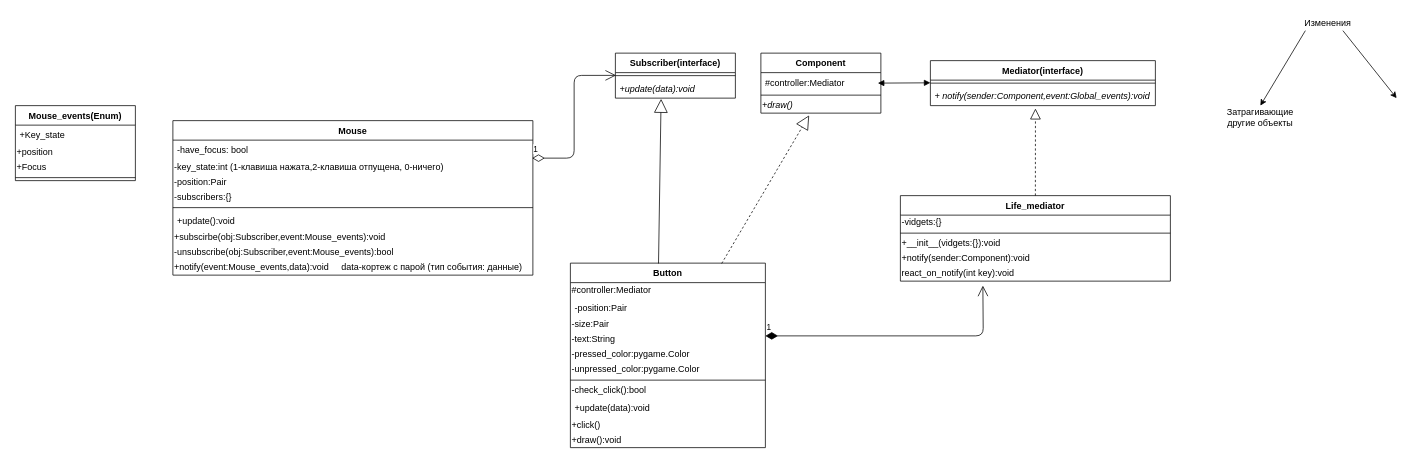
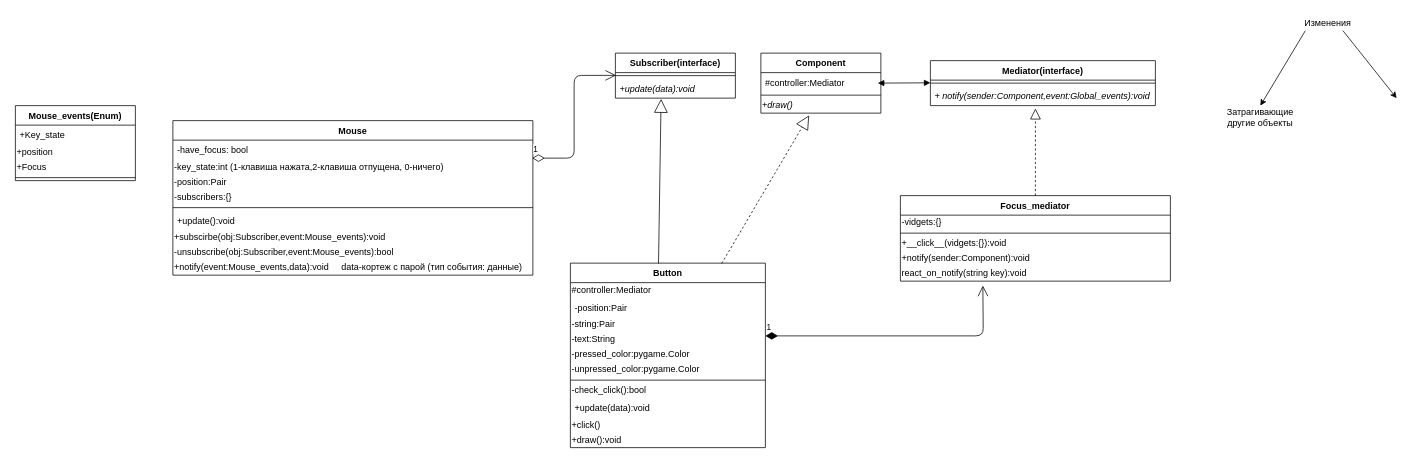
  <mxCell id="0" />
  <mxCell id="1" parent="0" />
  <mxCell id="2" value="Mouse" style="swimlane;fontStyle=1;align=center;verticalAlign=top;childLayout=stackLayout;horizontal=1;startSize=26;horizontalStack=0;resizeParent=1;resizeParentMax=0;resizeLast=0;collapsible=1;marginBottom=0;" vertex="1" parent="1"><mxGeometry x="230" y="160" width="480" height="206" as="geometry" /></mxCell>
  <mxCell id="3" value="-have_focus: bool&#10;" style="text;strokeColor=none;fillColor=none;align=left;verticalAlign=top;spacingLeft=4;spacingRight=4;overflow=hidden;rotatable=0;points=[[0,0.5],[1,0.5]];portConstraint=eastwest;" vertex="1" parent="2"><mxGeometry y="26" width="480" height="26" as="geometry" /></mxCell>
  <mxCell id="4" value="-key_state:int (1-клавиша нажата,2-клавиша отпущена, 0-ничего)" style="text;html=1;strokeColor=none;fillColor=none;align=left;verticalAlign=middle;whiteSpace=wrap;rounded=0;" vertex="1" parent="2"><mxGeometry y="52" width="480" height="20" as="geometry" /></mxCell>
  <mxCell id="5" value="-position:Pair" style="text;html=1;strokeColor=none;fillColor=none;align=left;verticalAlign=middle;whiteSpace=wrap;rounded=0;" vertex="1" parent="2"><mxGeometry y="72" width="480" height="20" as="geometry" /></mxCell>
  <mxCell id="6" value="-subscribers:{}" style="text;html=1;strokeColor=none;fillColor=none;align=left;verticalAlign=middle;whiteSpace=wrap;rounded=0;" vertex="1" parent="2"><mxGeometry y="92" width="480" height="20" as="geometry" /></mxCell>
  <mxCell id="7" value="" style="line;strokeWidth=1;fillColor=none;align=left;verticalAlign=middle;spacingTop=-1;spacingLeft=3;spacingRight=3;rotatable=0;labelPosition=right;points=[];portConstraint=eastwest;" vertex="1" parent="2"><mxGeometry y="112" width="480" height="8" as="geometry" /></mxCell>
  <mxCell id="8" value="+update():void" style="text;strokeColor=none;fillColor=none;align=left;verticalAlign=top;spacingLeft=4;spacingRight=4;overflow=hidden;rotatable=0;points=[[0,0.5],[1,0.5]];portConstraint=eastwest;" vertex="1" parent="2"><mxGeometry y="120" width="480" height="26" as="geometry" /></mxCell>
  <mxCell id="9" value="+subscirbe(obj:Subscriber,event:Mouse_events):void" style="text;html=1;strokeColor=none;fillColor=none;align=left;verticalAlign=middle;whiteSpace=wrap;rounded=0;" vertex="1" parent="2"><mxGeometry y="146" width="480" height="20" as="geometry" /></mxCell>
  <mxCell id="10" value="-unsubscribe(obj:Subscriber,event:Mouse_events):bool" style="text;html=1;strokeColor=none;fillColor=none;align=left;verticalAlign=middle;whiteSpace=wrap;rounded=0;" vertex="1" parent="2"><mxGeometry y="166" width="480" height="20" as="geometry" /></mxCell>
  <mxCell id="11" value="+notify(event:Mouse_events,data):void&amp;nbsp; &amp;nbsp; &amp;nbsp;data-кортеж с парой (тип события: данные)" style="text;html=1;strokeColor=none;fillColor=none;align=left;verticalAlign=middle;whiteSpace=wrap;rounded=0;" vertex="1" parent="2"><mxGeometry y="186" width="480" height="20" as="geometry" /></mxCell>
  <mxCell id="12" value="Mouse_events(Enum)" style="swimlane;fontStyle=1;align=center;verticalAlign=top;childLayout=stackLayout;horizontal=1;startSize=26;horizontalStack=0;resizeParent=1;resizeParentMax=0;resizeLast=0;collapsible=1;marginBottom=0;" vertex="1" parent="1"><mxGeometry x="20" y="140" width="160" height="100" as="geometry" /></mxCell>
  <mxCell id="13" value="+Key_state" style="text;strokeColor=none;fillColor=none;align=left;verticalAlign=top;spacingLeft=4;spacingRight=4;overflow=hidden;rotatable=0;points=[[0,0.5],[1,0.5]];portConstraint=eastwest;" vertex="1" parent="12"><mxGeometry y="26" width="160" height="26" as="geometry" /></mxCell>
  <mxCell id="14" value="+position" style="text;html=1;strokeColor=none;fillColor=none;align=left;verticalAlign=middle;whiteSpace=wrap;rounded=0;" vertex="1" parent="12"><mxGeometry y="52" width="160" height="20" as="geometry" /></mxCell>
  <mxCell id="15" value="+Focus" style="text;html=1;strokeColor=none;fillColor=none;align=left;verticalAlign=middle;whiteSpace=wrap;rounded=0;" vertex="1" parent="12"><mxGeometry y="72" width="160" height="20" as="geometry" /></mxCell>
  <mxCell id="16" value="" style="line;strokeWidth=1;fillColor=none;align=left;verticalAlign=middle;spacingTop=-1;spacingLeft=3;spacingRight=3;rotatable=0;labelPosition=right;points=[];portConstraint=eastwest;" vertex="1" parent="12"><mxGeometry y="92" width="160" height="8" as="geometry" /></mxCell>
  <mxCell id="17" value="Subscriber(interface)" style="swimlane;fontStyle=1;align=center;verticalAlign=top;childLayout=stackLayout;horizontal=1;startSize=26;horizontalStack=0;resizeParent=1;resizeParentMax=0;resizeLast=0;collapsible=1;marginBottom=0;" vertex="1" parent="1"><mxGeometry x="820" y="70" width="160" height="60" as="geometry" /></mxCell>
  <mxCell id="18" value="" style="line;strokeWidth=1;fillColor=none;align=left;verticalAlign=middle;spacingTop=-1;spacingLeft=3;spacingRight=3;rotatable=0;labelPosition=right;points=[];portConstraint=eastwest;" vertex="1" parent="17"><mxGeometry y="26" width="160" height="8" as="geometry" /></mxCell>
  <mxCell id="19" value="+update(data):void" style="text;strokeColor=none;fillColor=none;align=left;verticalAlign=top;spacingLeft=4;spacingRight=4;overflow=hidden;rotatable=0;points=[[0,0.5],[1,0.5]];portConstraint=eastwest;fontStyle=2" vertex="1" parent="17"><mxGeometry y="34" width="160" height="26" as="geometry" /></mxCell>
  <mxCell id="20" value="Button&#10;" style="swimlane;fontStyle=1;align=center;verticalAlign=top;childLayout=stackLayout;horizontal=1;startSize=26;horizontalStack=0;resizeParent=1;resizeParentMax=0;resizeLast=0;collapsible=1;marginBottom=0;" vertex="1" parent="1"><mxGeometry y="350" width="260" height="246" as="geometry" x="760" /></mxCell>
  <mxCell id="21" value="#controller:Mediator" style="text;html=1;strokeColor=none;fillColor=none;align=left;verticalAlign=middle;whiteSpace=wrap;rounded=0;" vertex="1" parent="20"><mxGeometry y="26" width="260" height="20" as="geometry" /></mxCell>
  <mxCell id="22" value="-position:Pair&#10;" style="text;strokeColor=none;fillColor=none;align=left;verticalAlign=top;spacingLeft=4;spacingRight=4;overflow=hidden;rotatable=0;points=[[0,0.5],[1,0.5]];portConstraint=eastwest;" vertex="1" parent="20"><mxGeometry y="46" width="260" height="26" as="geometry" /></mxCell>
- <mxCell id="23" value="-size:Pair" style="text;html=1;strokeColor=none;fillColor=none;align=left;verticalAlign=middle;whiteSpace=wrap;rounded=0;" vertex="1" parent="20"><mxGeometry y="72" width="260" height="20" as="geometry" /></mxCell>
+ <mxCell id="23" value="-string:Pair" style="text;html=1;strokeColor=none;fillColor=none;align=left;verticalAlign=middle;whiteSpace=wrap;rounded=0;" vertex="1" parent="20"><mxGeometry y="72" width="260" height="20" as="geometry" /></mxCell>
  <mxCell id="24" value="-text:String" style="text;html=1;strokeColor=none;fillColor=none;align=left;verticalAlign=middle;whiteSpace=wrap;rounded=0;" vertex="1" parent="20"><mxGeometry y="92" width="260" height="20" as="geometry" /></mxCell>
  <mxCell id="25" value="-pressed_color:pygame.Color" style="text;html=1;strokeColor=none;fillColor=none;align=left;verticalAlign=middle;whiteSpace=wrap;rounded=0;" vertex="1" parent="20"><mxGeometry y="112" width="260" height="20" as="geometry" /></mxCell>
  <mxCell id="26" value="-unpressed_color:pygame.Color" style="text;html=1;strokeColor=none;fillColor=none;align=left;verticalAlign=middle;whiteSpace=wrap;rounded=0;" vertex="1" parent="20"><mxGeometry y="132" width="260" height="20" as="geometry" /></mxCell>
  <mxCell id="27" value="" style="line;strokeWidth=1;fillColor=none;align=left;verticalAlign=middle;spacingTop=-1;spacingLeft=3;spacingRight=3;rotatable=0;labelPosition=right;points=[];portConstraint=eastwest;" vertex="1" parent="20"><mxGeometry y="152" width="260" height="8" as="geometry" /></mxCell>
  <mxCell id="28" value="-check_click():bool" style="text;html=1;strokeColor=none;fillColor=none;align=left;verticalAlign=middle;whiteSpace=wrap;rounded=0;" vertex="1" parent="20"><mxGeometry y="160" width="260" height="20" as="geometry" /></mxCell>
  <mxCell id="29" value="+update(data):void" style="text;strokeColor=none;fillColor=none;align=left;verticalAlign=top;spacingLeft=4;spacingRight=4;overflow=hidden;rotatable=0;points=[[0,0.5],[1,0.5]];portConstraint=eastwest;" vertex="1" parent="20"><mxGeometry y="180" width="260" height="26" as="geometry" /></mxCell>
  <mxCell id="30" value="+click()" style="text;html=1;strokeColor=none;fillColor=none;align=left;verticalAlign=middle;whiteSpace=wrap;rounded=0;" vertex="1" parent="20"><mxGeometry y="206" width="260" height="20" as="geometry" /></mxCell>
  <mxCell id="31" value="+draw():void" style="text;html=1;strokeColor=none;fillColor=none;align=left;verticalAlign=middle;whiteSpace=wrap;rounded=0;" vertex="1" parent="20"><mxGeometry y="226" width="260" height="20" as="geometry" /></mxCell>
  <mxCell id="32" value="1" style="endArrow=open;html=1;endSize=12;startArrow=diamondThin;startSize=14;startFill=0;edgeStyle=orthogonalEdgeStyle;align=left;verticalAlign=bottom;exitX=0.998;exitY=0.923;exitDx=0;exitDy=0;exitPerimeter=0;entryX=0.005;entryY=0.458;entryDx=0;entryDy=0;entryPerimeter=0;" edge="1" parent="1" source="3" target="18"><mxGeometry x="-1" y="3" relative="1" as="geometry"><mxPoint x="715" y="210" as="sourcePoint" /><mxPoint x="875" y="210" as="targetPoint" /></mxGeometry></mxCell>
  <mxCell id="33" value="" style="endArrow=block;endSize=16;endFill=0;html=1;entryX=0.381;entryY=1.038;entryDx=0;entryDy=0;entryPerimeter=0;exitX=0.452;exitY=0.002;exitDx=0;exitDy=0;exitPerimeter=0;" edge="1" parent="1" source="20" target="19"><mxGeometry width="160" relative="1" as="geometry"><mxPoint x="790" y="330" as="sourcePoint" /><mxPoint x="950" y="330" as="targetPoint" /></mxGeometry></mxCell>
  <mxCell id="34" value="Mediator(interface)" style="swimlane;fontStyle=1;align=center;verticalAlign=top;childLayout=stackLayout;horizontal=1;startSize=26;horizontalStack=0;resizeParent=1;resizeParentMax=0;resizeLast=0;collapsible=1;marginBottom=0;" vertex="1" parent="1"><mxGeometry x="1240" y="80" width="300" height="60" as="geometry" /></mxCell>
  <mxCell id="35" value="" style="line;strokeWidth=1;fillColor=none;align=left;verticalAlign=middle;spacingTop=-1;spacingLeft=3;spacingRight=3;rotatable=0;labelPosition=right;points=[];portConstraint=eastwest;" vertex="1" parent="34"><mxGeometry y="26" width="300" height="8" as="geometry" /></mxCell>
  <mxCell id="36" value="+ notify(sender:Component,event:Global_events):void" style="text;strokeColor=none;fillColor=none;align=left;verticalAlign=top;spacingLeft=4;spacingRight=4;overflow=hidden;rotatable=0;points=[[0,0.5],[1,0.5]];portConstraint=eastwest;fontStyle=2" vertex="1" parent="34"><mxGeometry y="34" width="300" height="26" as="geometry" /></mxCell>
  <mxCell id="37" value="Component" style="swimlane;fontStyle=1;align=center;verticalAlign=top;childLayout=stackLayout;horizontal=1;startSize=26;horizontalStack=0;resizeParent=1;resizeParentMax=0;resizeLast=0;collapsible=1;marginBottom=0;" vertex="1" parent="1"><mxGeometry x="1014" y="70" width="160" height="80" as="geometry" /></mxCell>
  <mxCell id="38" value="#controller:Mediator" style="text;strokeColor=none;fillColor=none;align=left;verticalAlign=top;spacingLeft=4;spacingRight=4;overflow=hidden;rotatable=0;points=[[0,0.5],[1,0.5]];portConstraint=eastwest;" vertex="1" parent="37"><mxGeometry y="26" width="160" height="26" as="geometry" /></mxCell>
  <mxCell id="39" value="" style="line;strokeWidth=1;fillColor=none;align=left;verticalAlign=middle;spacingTop=-1;spacingLeft=3;spacingRight=3;rotatable=0;labelPosition=right;points=[];portConstraint=eastwest;" vertex="1" parent="37"><mxGeometry y="52" width="160" height="8" as="geometry" /></mxCell>
  <mxCell id="40" value="&lt;i&gt;+draw()&lt;/i&gt;" style="text;html=1;strokeColor=none;fillColor=none;align=left;verticalAlign=middle;whiteSpace=wrap;rounded=0;" vertex="1" parent="37"><mxGeometry y="60" width="160" height="20" as="geometry" /></mxCell>
  <mxCell id="41" value="" style="endArrow=block;endSize=16;endFill=0;html=1;exitX=0.776;exitY=0.002;exitDx=0;exitDy=0;exitPerimeter=0;entryX=0.402;entryY=1.15;entryDx=0;entryDy=0;entryPerimeter=0;dashed=1;" edge="1" parent="1" source="20" target="40"><mxGeometry width="160" relative="1" as="geometry"><mxPoint x="980" y="290" as="sourcePoint" /><mxPoint x="1080" y="170" as="targetPoint" /></mxGeometry></mxCell>
- <mxCell id="42" value="Life_mediator" style="swimlane;fontStyle=1;align=center;verticalAlign=top;childLayout=stackLayout;horizontal=1;startSize=26;horizontalStack=0;resizeParent=1;resizeParentMax=0;resizeLast=0;collapsible=1;marginBottom=0;" vertex="1" parent="1"><mxGeometry x="1200" y="260" width="360" height="114" as="geometry" /></mxCell>
+ <mxCell id="42" value="Focus_mediator" style="swimlane;fontStyle=1;align=center;verticalAlign=top;childLayout=stackLayout;horizontal=1;startSize=26;horizontalStack=0;resizeParent=1;resizeParentMax=0;resizeLast=0;collapsible=1;marginBottom=0;" vertex="1" parent="1"><mxGeometry x="1200" y="260" width="360" height="114" as="geometry" /></mxCell>
  <mxCell id="43" value="-vidgets:{}" style="text;html=1;strokeColor=none;fillColor=none;align=left;verticalAlign=middle;whiteSpace=wrap;rounded=0;" vertex="1" parent="42"><mxGeometry y="26" width="360" height="20" as="geometry" /></mxCell>
  <mxCell id="44" value="" style="line;strokeWidth=1;fillColor=none;align=left;verticalAlign=middle;spacingTop=-1;spacingLeft=3;spacingRight=3;rotatable=0;labelPosition=right;points=[];portConstraint=eastwest;" vertex="1" parent="42"><mxGeometry y="46" width="360" height="8" as="geometry" /></mxCell>
- <mxCell id="45" value="+__init__(vidgets:{}):void" style="text;html=1;strokeColor=none;fillColor=none;align=left;verticalAlign=middle;whiteSpace=wrap;rounded=0;" vertex="1" parent="42"><mxGeometry y="54" width="360" height="20" as="geometry" /></mxCell>
+ <mxCell id="45" value="+__click__(vidgets:{}):void" style="text;html=1;strokeColor=none;fillColor=none;align=left;verticalAlign=middle;whiteSpace=wrap;rounded=0;" vertex="1" parent="42"><mxGeometry y="54" width="360" height="20" as="geometry" /></mxCell>
  <mxCell id="46" value="+notify(sender:Component):void" style="text;html=1;strokeColor=none;fillColor=none;align=left;verticalAlign=middle;whiteSpace=wrap;rounded=0;" vertex="1" parent="42"><mxGeometry y="74" width="360" height="20" as="geometry" /></mxCell>
- <mxCell id="47" value="react_on_notify(int key):void" style="text;html=1;strokeColor=none;fillColor=none;align=left;verticalAlign=middle;whiteSpace=wrap;rounded=0;" vertex="1" parent="42"><mxGeometry y="94" width="360" height="20" as="geometry" /></mxCell>
+ <mxCell id="47" value="react_on_notify(string key):void" style="text;html=1;strokeColor=none;fillColor=none;align=left;verticalAlign=middle;whiteSpace=wrap;rounded=0;" vertex="1" parent="42"><mxGeometry y="94" width="360" height="20" as="geometry" /></mxCell>
  <mxCell id="48" value="" style="endArrow=block;dashed=1;endFill=0;endSize=12;html=1;entryX=0.467;entryY=1.147;entryDx=0;entryDy=0;entryPerimeter=0;exitX=0.5;exitY=0;exitDx=0;exitDy=0;" edge="1" parent="1" source="42" target="36"><mxGeometry width="160" relative="1" as="geometry"><mxPoint x="1140" y="210" as="sourcePoint" /><mxPoint x="1300" y="210" as="targetPoint" /></mxGeometry></mxCell>
  <mxCell id="49" value="" style="endArrow=block;startArrow=block;endFill=1;startFill=1;html=1;" edge="1" parent="1"><mxGeometry width="160" relative="1" as="geometry"><mxPoint x="1170" y="110" as="sourcePoint" /><mxPoint x="1240" y="109.58" as="targetPoint" /></mxGeometry></mxCell>
  <mxCell id="50" value="Изменения" style="text;html=1;strokeColor=none;fillColor=none;align=center;verticalAlign=middle;whiteSpace=wrap;rounded=0;" vertex="1" parent="1"><mxGeometry x="1750" width="40" height="20" as="geometry" y="20" /></mxCell>
  <mxCell id="51" value="" style="endArrow=classic;html=1;" edge="1" parent="1"><mxGeometry width="50" height="50" relative="1" as="geometry"><mxPoint x="1740" y="40" as="sourcePoint" /><mxPoint x="1680" y="140" as="targetPoint" /></mxGeometry></mxCell>
  <mxCell id="52" value="Затрагивающие другие объекты" style="text;html=1;strokeColor=none;fillColor=none;align=center;verticalAlign=middle;whiteSpace=wrap;rounded=0;" vertex="1" parent="1"><mxGeometry x="1660" y="146" width="40" height="20" as="geometry" /></mxCell>
  <mxCell id="53" value="" style="endArrow=classic;html=1;exitX=1;exitY=1;exitDx=0;exitDy=0;" edge="1" parent="1" source="50"><mxGeometry width="50" height="50" relative="1" as="geometry"><mxPoint x="1510" y="130" as="sourcePoint" /><mxPoint x="1861.667" y="130" as="targetPoint" /></mxGeometry></mxCell>
  <mxCell id="54" value="1" style="endArrow=open;html=1;endSize=12;startArrow=diamondThin;startSize=14;startFill=1;edgeStyle=orthogonalEdgeStyle;align=left;verticalAlign=bottom;exitX=1;exitY=0.25;exitDx=0;exitDy=0;" edge="1" parent="1" source="24"><mxGeometry x="-1" y="3" relative="1" as="geometry"><mxPoint x="1090" y="306.58" as="sourcePoint" /><mxPoint x="1310" y="380" as="targetPoint" /></mxGeometry></mxCell>
